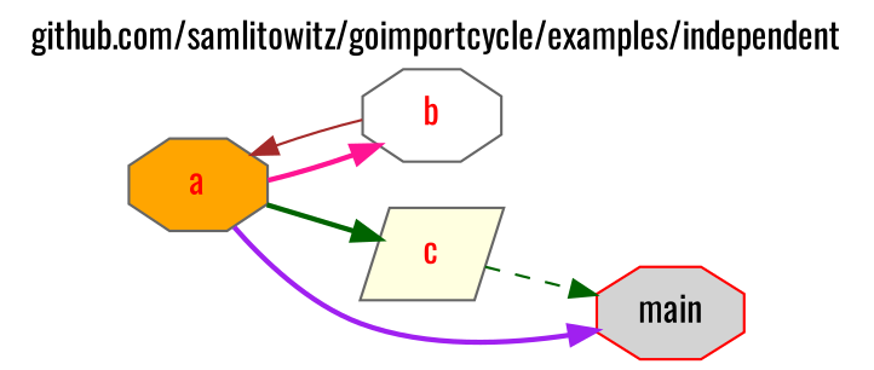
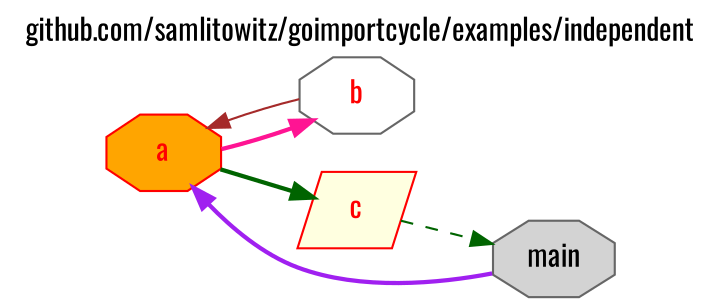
  digraph {
    fontname=Oswald
    label="github.com/samlitowitz/goimportcycle/examples/independent"
    labelloc=t
    rankdir=LR
    node [color=gray40 fontcolor="#ff0000" fontname=Oswald shape=octagon style=filled]
    edge [color=darkgreen fontname=Oswald style=bold]
-   n1 [fillcolor=orange label=a]
+   n1 [color=red fillcolor=orange label=a]
    n2 [fillcolor=white label=b]
-   n3 [fillcolor=lightyellow label=c shape=parallelogram]
-   n4 [color=red fillcolor=lightgrey fontcolor="#000000" label=main]
+   n3 [color=red fillcolor=lightyellow label=c shape=parallelogram]
+   n4 [fillcolor=lightgrey fontcolor="#000000" label=main]
    n1 -> n2 [color=deeppink]
    n1 -> n3
    n2 -> n1 [color=brown style=solid]
    n3 -> n4 [style=dashed]
-   n1 -> n4 [color=purple]
+   n4 -> n1 [color=purple]
  }
